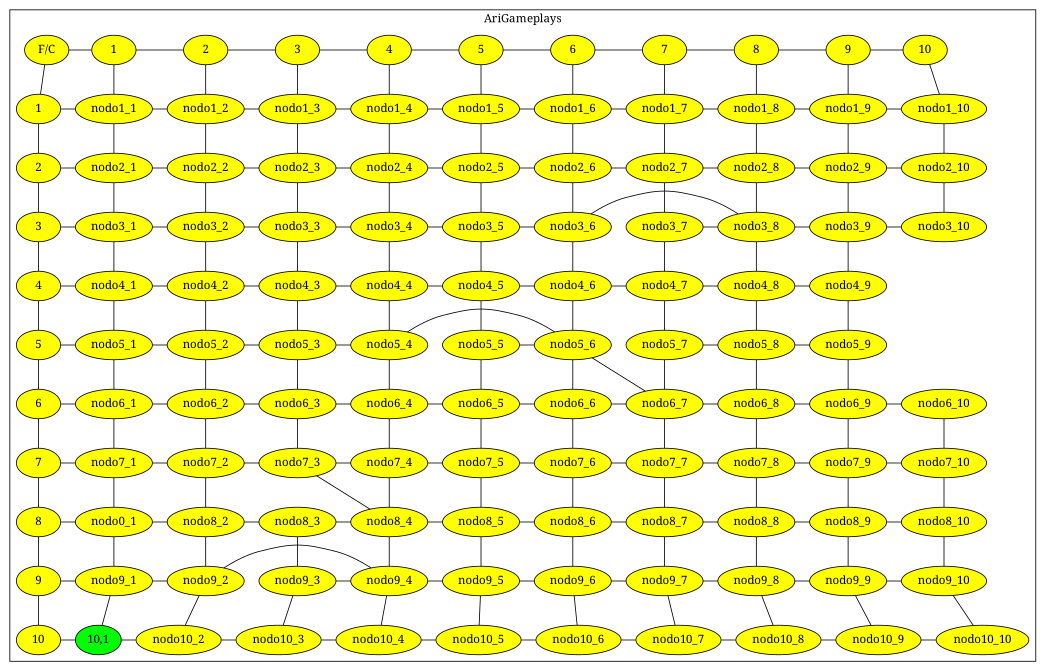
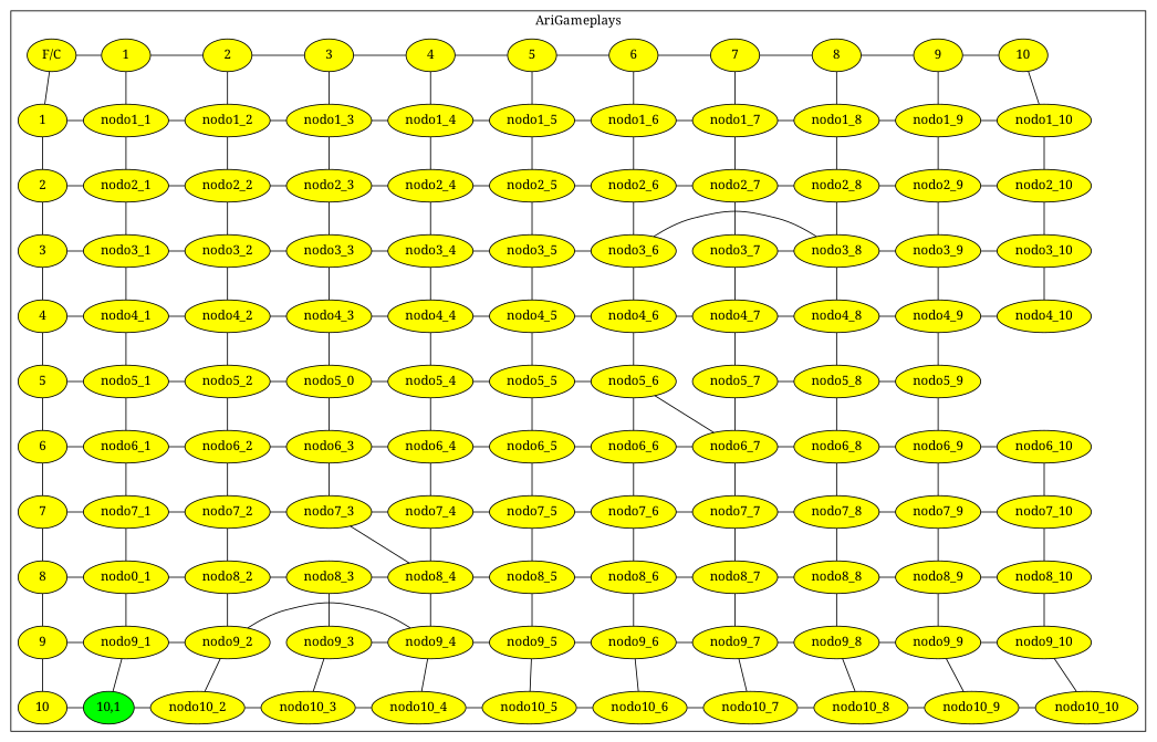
  digraph {
    fontname="Noto Serif"
    node [fillcolor=yellow fontname="Noto Serif" shape=ellipse style=filled]
    edge [dir=none fontname="Noto Serif"]
    n1 [label="F/C"]
    n2 [group=2 label=1]
    n3 [group=3 label=2]
    n4 [group=4 label=3]
    n5 [group=5 label=4]
    n6 [group=6 label=5]
    n7 [group=7 label=6]
    n8 [group=8 label=7]
    n9 [group=9 label=8]
    n10 [group=10 label=9]
    n11 [group=11 label=10]
    n12 [group=1 label=1]
    nodo1_1
    nodo1_2
    nodo1_3
    nodo1_4
    nodo1_5
    nodo1_6
    nodo1_7
    nodo1_8
    nodo1_9
    nodo1_10
    n23 [group=1 label=2]
    nodo2_1
    nodo2_2
    nodo2_3
    nodo2_4
    nodo2_5
    nodo2_6
    nodo2_7
    nodo2_8
    nodo2_9
    nodo2_10
    n34 [group=1 label=3]
    nodo3_1
    nodo3_2
    nodo3_3
    nodo3_4
    nodo3_5
    nodo3_6
    nodo3_7
    nodo3_8
    nodo3_9
    nodo3_10
    n45 [group=1 label=4]
    nodo4_1
    nodo4_2
    nodo4_3
    nodo4_4
    nodo4_5
    nodo4_6
    nodo4_7
    nodo4_8
    nodo4_9
+   nodo4_10
    n56 [group=1 label=5]
    nodo5_1
    nodo5_2
-   nodo5_3
+   nodo5_3 [label=nodo5_0]
    nodo5_4
    nodo5_5
    nodo5_6
    nodo5_7
    nodo5_8
    nodo5_9
    n66 [group=1 label=6]
    nodo6_1
    nodo6_2
    nodo6_3
    nodo6_4
    nodo6_5
    nodo6_6
    nodo6_7
    nodo6_8
    nodo6_9
    nodo6_10
    n77 [group=1 label=7]
    nodo7_1
    nodo7_2
    nodo7_3
    nodo7_4
    nodo7_5
    nodo7_6
    nodo7_7
    nodo7_8
    nodo7_9
    nodo7_10
    n88 [group=1 label=8]
    n89 [label=nodo0_1]
    nodo8_2
    nodo8_3
    nodo8_4
    nodo8_5
    nodo8_6
    nodo8_7
    nodo8_8
    nodo8_9
    nodo8_10
    n99 [group=1 label=9]
    nodo9_1
    nodo9_2
    nodo9_3
    nodo9_4
    nodo9_5
    nodo9_6
    nodo9_7
    nodo9_8
    nodo9_9
    nodo9_10
    n110 [group=1 label=10]
    n111 [fillcolor=green group=2 label="10,1"]
    nodo10_2
    nodo10_3
    nodo10_4
    nodo10_5
    nodo10_6
    nodo10_7
    nodo10_8
    nodo10_9
    nodo10_10
    subgraph cluster_1 {
      bgcolor=white
      label=AriGameplays
      subgraph sub_2 {
        bgcolor=white
        label=AriGameplays
        rank=same
        n1
        n2
        n3
        n4
        n5
        n6
        n7
        n8
        n9
        n10
        n11
      }
      subgraph sub_3 {
        bgcolor=white
        label=AriGameplays
        rank=same
        n12
        nodo1_1
        nodo1_2
        nodo1_3
        nodo1_4
        nodo1_5
        nodo1_6
        nodo1_7
        nodo1_8
        nodo1_9
        nodo1_10
      }
      subgraph sub_4 {
        bgcolor=white
        label=AriGameplays
        rank=same
        n23
        nodo2_1
        nodo2_2
        nodo2_3
        nodo2_4
        nodo2_5
        nodo2_6
        nodo2_7
        nodo2_8
        nodo2_9
        nodo2_10
      }
      subgraph sub_5 {
        bgcolor=white
        label=AriGameplays
        rank=same
        n34
        nodo3_1
        nodo3_2
        nodo3_3
        nodo3_4
        nodo3_5
        nodo3_6
        nodo3_7
        nodo3_8
        nodo3_9
        nodo3_10
      }
      subgraph sub_6 {
        bgcolor=white
        label=AriGameplays
        rank=same
        n45
        nodo4_1
        nodo4_2
        nodo4_3
        nodo4_4
        nodo4_5
        nodo4_6
        nodo4_7
        nodo4_8
        nodo4_9
+       nodo4_10
      }
      subgraph sub_7 {
        bgcolor=white
        label=AriGameplays
        rank=same
        n56
        nodo5_1
        nodo5_2
        nodo5_3
        nodo5_4
        nodo5_5
        nodo5_6
        nodo5_7
        nodo5_8
        nodo5_9
      }
      subgraph sub_8 {
        bgcolor=white
        label=AriGameplays
        rank=same
        n66
        nodo6_1
        nodo6_2
        nodo6_3
        nodo6_4
        nodo6_5
        nodo6_6
        nodo6_7
        nodo6_8
        nodo6_9
        nodo6_10
      }
      subgraph sub_9 {
        bgcolor=white
        label=AriGameplays
        rank=same
        n77
        nodo7_1
        nodo7_2
        nodo7_3
        nodo7_4
        nodo7_5
        nodo7_6
        nodo7_7
        nodo7_8
        nodo7_9
        nodo7_10
      }
      subgraph sub_10 {
        bgcolor=white
        label=AriGameplays
        rank=same
        n88
        n89
        nodo8_2
        nodo8_3
        nodo8_4
        nodo8_5
        nodo8_6
        nodo8_7
        nodo8_8
        nodo8_9
        nodo8_10
      }
      subgraph sub_11 {
        bgcolor=white
        label=AriGameplays
        rank=same
        n99
        nodo9_1
        nodo9_2
        nodo9_3
        nodo9_4
        nodo9_5
        nodo9_6
        nodo9_7
        nodo9_8
        nodo9_9
        nodo9_10
      }
      subgraph sub_12 {
        bgcolor=white
        label=AriGameplays
        rank=same
        n110
        n111
        nodo10_2
        nodo10_3
        nodo10_4
        nodo10_5
        nodo10_6
        nodo10_7
        nodo10_8
        nodo10_9
        nodo10_10
      }
    }
    n1 -> n2
    n1 -> n12
    n2 -> n3
    n2 -> nodo1_1
    n3 -> n4
    n3 -> nodo1_2
    n4 -> n5
    n4 -> nodo1_3
    n5 -> n6
    n5 -> nodo1_4
    n6 -> n7
    n6 -> nodo1_5
    n7 -> n8
    n7 -> nodo1_6
    n8 -> n9
    n8 -> nodo1_7
    n9 -> n10
    n9 -> nodo1_8
    n10 -> n11
    n10 -> nodo1_9
    n11 -> nodo1_10
    n12 -> nodo1_1
    n12 -> n23
    nodo1_1 -> nodo1_2
    nodo1_1 -> nodo2_1
    nodo1_2 -> nodo1_3
    nodo1_2 -> nodo2_2
    nodo1_3 -> nodo1_4
    nodo1_3 -> nodo2_3
    nodo1_4 -> nodo1_5
    nodo1_4 -> nodo2_4
    nodo1_5 -> nodo1_6
    nodo1_5 -> nodo2_5
    nodo1_6 -> nodo1_7
    nodo1_6 -> nodo2_6
    nodo1_7 -> nodo1_8
    nodo1_7 -> nodo2_7
    nodo1_8 -> nodo1_9
    nodo1_8 -> nodo2_8
    nodo1_9 -> nodo1_10
    nodo1_9 -> nodo2_9
    nodo1_10 -> nodo2_10
    n23 -> nodo2_1
    n23 -> n34
    nodo2_1 -> nodo2_2
    nodo2_1 -> nodo3_1
    nodo2_2 -> nodo2_3
    nodo2_2 -> nodo3_2
    nodo2_3 -> nodo2_4
    nodo2_3 -> nodo3_3
    nodo2_4 -> nodo2_5
    nodo2_4 -> nodo3_4
    nodo2_5 -> nodo2_6
    nodo2_5 -> nodo3_5
    nodo2_6 -> nodo2_7
    nodo2_6 -> nodo3_6
    nodo2_7 -> nodo2_8
    nodo2_7 -> nodo3_7
    nodo2_8 -> nodo2_9
    nodo2_8 -> nodo3_8
    nodo2_9 -> nodo2_10
    nodo2_9 -> nodo3_9
    nodo2_10 -> nodo3_10
    n34 -> nodo3_1
    n34 -> n45
    nodo3_1 -> nodo3_2
    nodo3_1 -> nodo4_1
    nodo3_2 -> nodo3_3
    nodo3_2 -> nodo4_2
    nodo3_3 -> nodo3_4
    nodo3_3 -> nodo4_3
    nodo3_4 -> nodo3_5
    nodo3_4 -> nodo4_4
    nodo3_5 -> nodo3_6
    nodo3_5 -> nodo4_5
    nodo3_6 -> nodo3_8
    nodo3_6 -> nodo4_6
    nodo3_7 -> nodo3_8
    nodo3_7 -> nodo4_7
    nodo3_8 -> nodo3_9
    nodo3_8 -> nodo4_8
    nodo3_9 -> nodo3_10
    nodo3_9 -> nodo4_9
+   nodo3_10 -> nodo4_10
    n45 -> nodo4_1
    n45 -> n56
    nodo4_1 -> nodo4_2
    nodo4_1 -> nodo5_1
    nodo4_2 -> nodo4_3
    nodo4_2 -> nodo5_2
    nodo4_3 -> nodo4_4
    nodo4_3 -> nodo5_3
    nodo4_4 -> nodo4_5
    nodo4_4 -> nodo5_4
    nodo4_5 -> nodo4_6
    nodo4_5 -> nodo5_5
    nodo4_6 -> nodo4_7
    nodo4_6 -> nodo5_6
    nodo4_7 -> nodo4_8
    nodo4_7 -> nodo5_7
    nodo4_8 -> nodo4_9
    nodo4_8 -> nodo5_8
+   nodo4_9 -> nodo4_10
    nodo4_9 -> nodo5_9
    n56 -> nodo5_1
    n56 -> n66
    nodo5_1 -> nodo5_2
    nodo5_1 -> nodo6_1
    nodo5_2 -> nodo5_3
    nodo5_2 -> nodo6_2
    nodo5_3 -> nodo5_4
    nodo5_3 -> nodo6_3
-   nodo5_4 -> nodo5_6
+   nodo5_4 -> nodo5_5
    nodo5_4 -> nodo6_4
    nodo5_5 -> nodo5_6
    nodo5_5 -> nodo6_5
    nodo5_6 -> nodo6_6
    nodo5_6 -> nodo6_7
    nodo5_7 -> nodo5_8
    nodo5_7 -> nodo6_7
    nodo5_8 -> nodo5_9
    nodo5_8 -> nodo6_8
    nodo5_9 -> nodo6_9
    n66 -> nodo6_1
    n66 -> n77
    nodo6_1 -> nodo6_2
    nodo6_1 -> nodo7_1
    nodo6_2 -> nodo6_3
    nodo6_2 -> nodo7_2
    nodo6_3 -> nodo6_4
    nodo6_3 -> nodo7_3
    nodo6_4 -> nodo6_5
    nodo6_4 -> nodo7_4
    nodo6_5 -> nodo6_6
    nodo6_5 -> nodo7_5
    nodo6_6 -> nodo6_7
    nodo6_6 -> nodo7_6
    nodo6_7 -> nodo6_8
    nodo6_7 -> nodo7_7
    nodo6_8 -> nodo6_9
    nodo6_8 -> nodo7_8
    nodo6_9 -> nodo6_10
    nodo6_9 -> nodo7_9
    nodo6_10 -> nodo7_10
    n77 -> nodo7_1
    n77 -> n88
    nodo7_1 -> nodo7_2
    nodo7_1 -> n89
    nodo7_2 -> nodo7_3
    nodo7_2 -> nodo8_2
    nodo7_3 -> nodo7_4
    nodo7_3 -> nodo8_4
    nodo7_4 -> nodo7_5
    nodo7_4 -> nodo8_4
    nodo7_5 -> nodo7_6
    nodo7_5 -> nodo8_5
    nodo7_6 -> nodo7_7
    nodo7_6 -> nodo8_6
    nodo7_7 -> nodo7_8
    nodo7_7 -> nodo8_7
    nodo7_8 -> nodo7_9
    nodo7_8 -> nodo8_8
    nodo7_9 -> nodo7_10
    nodo7_9 -> nodo8_9
    nodo7_10 -> nodo8_10
    n88 -> n89
    n88 -> n99
    n89 -> nodo8_2
    n89 -> nodo9_1
    nodo8_2 -> nodo8_3
    nodo8_2 -> nodo9_2
    nodo8_3 -> nodo8_4
    nodo8_3 -> nodo9_3
    nodo8_4 -> nodo8_5
    nodo8_4 -> nodo9_4
    nodo8_5 -> nodo8_6
    nodo8_5 -> nodo9_5
    nodo8_6 -> nodo8_7
    nodo8_6 -> nodo9_6
    nodo8_7 -> nodo8_8
    nodo8_7 -> nodo9_7
    nodo8_8 -> nodo8_9
    nodo8_8 -> nodo9_8
    nodo8_9 -> nodo8_10
    nodo8_9 -> nodo9_9
    nodo8_10 -> nodo9_10
    n99 -> nodo9_1
    n99 -> n110
    nodo9_1 -> nodo9_2
    nodo9_1 -> n111
    nodo9_2 -> nodo9_4
    nodo9_2 -> nodo10_2
    nodo9_3 -> nodo9_4
    nodo9_3 -> nodo10_3
    nodo9_4 -> nodo9_5
    nodo9_4 -> nodo10_4
    nodo9_5 -> nodo9_6
    nodo9_5 -> nodo10_5
    nodo9_6 -> nodo9_7
    nodo9_6 -> nodo10_6
    nodo9_7 -> nodo9_8
    nodo9_7 -> nodo10_7
    nodo9_8 -> nodo9_9
    nodo9_8 -> nodo10_8
    nodo9_9 -> nodo9_10
    nodo9_9 -> nodo10_9
    nodo9_10 -> nodo10_10
    n110 -> n111
    n111 -> nodo10_2
    nodo10_2 -> nodo10_3
    nodo10_3 -> nodo10_4
    nodo10_4 -> nodo10_5
    nodo10_5 -> nodo10_6
    nodo10_6 -> nodo10_7
    nodo10_7 -> nodo10_8
    nodo10_8 -> nodo10_9
    nodo10_9 -> nodo10_10
  }
